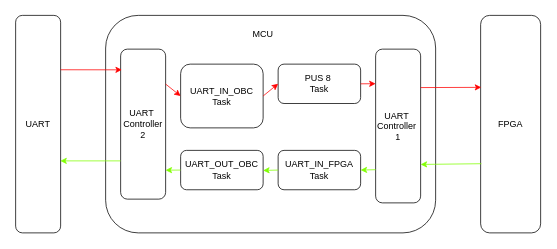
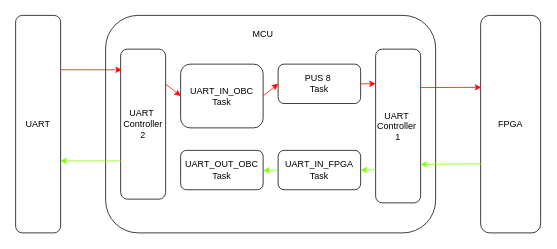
  <mxCell id="0" />
  <mxCell id="1" parent="0" />
  <mxCell id="2" value="UART" style="rounded=1;whiteSpace=wrap;html=1;" vertex="1" parent="1"><mxGeometry x="20" y="20" width="60" height="290" as="geometry" /></mxCell>
  <mxCell id="3" value="" style="rounded=1;whiteSpace=wrap;html=1;" vertex="1" parent="1"><mxGeometry x="140" y="20" width="440" height="290" as="geometry" /></mxCell>
  <mxCell id="4" value="FPGA" style="rounded=1;whiteSpace=wrap;html=1;" vertex="1" parent="1"><mxGeometry x="640" y="20" width="80" height="290" as="geometry" /></mxCell>
  <mxCell id="5" value="MCU" style="text;strokeColor=none;align=center;fillColor=none;html=1;verticalAlign=middle;whiteSpace=wrap;rounded=0;" vertex="1" parent="1"><mxGeometry x="320" y="30" width="60" height="30" as="geometry" /></mxCell>
  <mxCell id="6" value="PUS 8&amp;nbsp;&lt;div&gt;Task&lt;/div&gt;" style="rounded=1;whiteSpace=wrap;html=1;" vertex="1" parent="1"><mxGeometry x="370" y="85" width="110" height="52.5" as="geometry" /></mxCell>
  <mxCell id="7" value="UART&amp;nbsp;&lt;div&gt;Controller 2&lt;/div&gt;" style="rounded=1;whiteSpace=wrap;html=1;" vertex="1" parent="1"><mxGeometry x="160" y="65" width="60" height="200" as="geometry" /></mxCell>
  <mxCell id="8" value="UART&amp;nbsp;&lt;div&gt;Controller&amp;nbsp;&lt;/div&gt;&lt;div&gt;1&lt;/div&gt;" style="rounded=1;whiteSpace=wrap;html=1;" vertex="1" parent="1"><mxGeometry x="500" y="65" width="60" height="205" as="geometry" /></mxCell>
  <mxCell id="9" value="UART_IN_OBC&lt;div&gt;Task&lt;/div&gt;" style="rounded=1;whiteSpace=wrap;html=1;" vertex="1" parent="1"><mxGeometry x="240" y="85" width="110" height="85" as="geometry" /></mxCell>
  <mxCell id="10" value="" style="endArrow=classic;html=1;rounded=0;exitX=1;exitY=0.5;exitDx=0;exitDy=0;entryX=0;entryY=0.5;entryDx=0;entryDy=0;strokeColor=#FF0000;" edge="1" parent="1" source="9" target="6"><mxGeometry width="50" height="50" relative="1" as="geometry"><mxPoint x="260" y="200" as="sourcePoint" /><mxPoint x="310" y="150" as="targetPoint" /></mxGeometry></mxCell>
  <mxCell id="11" value="UART_IN_FPGA&lt;div&gt;Task&lt;/div&gt;" style="rounded=1;whiteSpace=wrap;html=1;" vertex="1" parent="1"><mxGeometry x="370" y="200" width="110" height="52.5" as="geometry" /></mxCell>
  <mxCell id="12" value="UART_OUT_OBC&lt;div&gt;Task&lt;/div&gt;" style="rounded=1;whiteSpace=wrap;html=1;" vertex="1" parent="1"><mxGeometry x="240" y="200" width="110" height="52.5" as="geometry" /></mxCell>
  <mxCell id="13" value="" style="endArrow=classic;html=1;rounded=0;exitX=1;exitY=0.25;exitDx=0;exitDy=0;entryX=0.028;entryY=0.138;entryDx=0;entryDy=0;entryPerimeter=0;fillColor=#FF0000;strokeColor=#FF0000;" edge="1" parent="1" source="2" target="7"><mxGeometry width="50" height="50" relative="1" as="geometry"><mxPoint x="240" y="210" as="sourcePoint" /><mxPoint x="290" y="160" as="targetPoint" /></mxGeometry></mxCell>
  <mxCell id="14" value="" style="endArrow=classic;html=1;rounded=0;entryX=0.993;entryY=0.669;entryDx=0;entryDy=0;entryPerimeter=0;strokeColor=#80FF00;" edge="1" parent="1" target="2"><mxGeometry width="50" height="50" relative="1" as="geometry"><mxPoint x="160" y="214" as="sourcePoint" /><mxPoint x="290" y="160" as="targetPoint" /></mxGeometry></mxCell>
  <mxCell id="15" value="" style="endArrow=classic;html=1;rounded=0;exitX=1;exitY=0.233;exitDx=0;exitDy=0;entryX=0;entryY=0.5;entryDx=0;entryDy=0;fillColor=#FF0000;strokeColor=#FF0000;exitPerimeter=0;" edge="1" parent="1" source="7" target="9"><mxGeometry width="50" height="50" relative="1" as="geometry"><mxPoint x="100" y="90" as="sourcePoint" /><mxPoint x="182" y="90" as="targetPoint" /></mxGeometry></mxCell>
  <mxCell id="16" value="" style="endArrow=classic;html=1;rounded=0;exitX=1;exitY=0.5;exitDx=0;exitDy=0;entryX=0;entryY=0.225;entryDx=0;entryDy=0;strokeColor=#FF0000;entryPerimeter=0;" edge="1" parent="1" source="6" target="8"><mxGeometry width="50" height="50" relative="1" as="geometry"><mxPoint x="360" y="120" as="sourcePoint" /><mxPoint x="380" y="120" as="targetPoint" /></mxGeometry></mxCell>
  <mxCell id="17" value="" style="endArrow=classic;html=1;rounded=0;exitX=1;exitY=0.25;exitDx=0;exitDy=0;entryX=0.01;entryY=0.331;entryDx=0;entryDy=0;strokeColor=#FF0000;entryPerimeter=0;" edge="1" parent="1" source="8" target="4"><mxGeometry width="50" height="50" relative="1" as="geometry"><mxPoint x="480" y="140" as="sourcePoint" /><mxPoint x="500" y="140" as="targetPoint" /></mxGeometry></mxCell>
- <mxCell id="18" value="" style="endArrow=classic;html=1;rounded=0;entryX=0.999;entryY=0.807;entryDx=0;entryDy=0;entryPerimeter=0;strokeColor=#80FF00;exitX=0;exitY=0.5;exitDx=0;exitDy=0;" edge="1" parent="1" source="12" target="7"><mxGeometry width="50" height="50" relative="1" as="geometry"><mxPoint x="200" y="210" as="sourcePoint" /><mxPoint x="120" y="210" as="targetPoint" /></mxGeometry></mxCell>
  <mxCell id="19" value="" style="endArrow=classic;html=1;rounded=0;entryX=1.019;entryY=0.808;entryDx=0;entryDy=0;entryPerimeter=0;strokeColor=#80FF00;exitX=0;exitY=0.5;exitDx=0;exitDy=0;" edge="1" parent="1" source="11"><mxGeometry width="50" height="50" relative="1" as="geometry"><mxPoint x="369" y="225.75" as="sourcePoint" /><mxPoint x="350" y="226.75" as="targetPoint" /></mxGeometry></mxCell>
  <mxCell id="20" value="" style="endArrow=classic;html=1;rounded=0;entryX=1;entryY=0.5;entryDx=0;entryDy=0;strokeColor=#80FF00;exitX=0;exitY=0.5;exitDx=0;exitDy=0;" edge="1" parent="1" target="11"><mxGeometry width="50" height="50" relative="1" as="geometry"><mxPoint x="500" y="225.75" as="sourcePoint" /><mxPoint x="481" y="226.75" as="targetPoint" /></mxGeometry></mxCell>
  <mxCell id="21" value="" style="endArrow=classic;html=1;rounded=0;entryX=1;entryY=0.75;entryDx=0;entryDy=0;strokeColor=#80FF00;exitX=0.013;exitY=0.682;exitDx=0;exitDy=0;exitPerimeter=0;" edge="1" parent="1" source="4" target="8"><mxGeometry width="50" height="50" relative="1" as="geometry"><mxPoint x="609" y="200" as="sourcePoint" /><mxPoint x="590" y="201" as="targetPoint" /></mxGeometry></mxCell>
